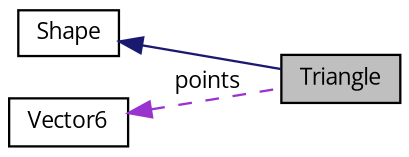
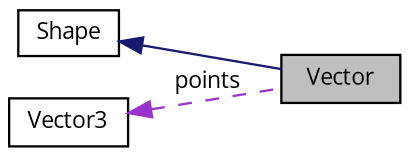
  digraph {
    fontname="Open Sans"
    rankdir=LR
    node [color=black fillcolor=white fontname="Open Sans" fontsize=10 shape=record style=filled]
    edge [dir=back fontname="Open Sans" fontsize=10 labelfontname=Helvetica labelfontsize=10]
-   n1 [fillcolor=grey75 fontcolor=black height=0.2 label=Triangle width=0.4]
+   n1 [fillcolor=grey75 fontcolor=black height=0.2 label=Vector width=0.4]
    n2 [height=0.2 label=Shape width=0.4]
-   n3 [height=0.2 label=Vector6 width=0.4]
+   n3 [height=0.2 label=Vector3 width=0.4]
    n2 -> n1 [color=midnightblue style=solid]
    n3 -> n1 [color=darkorchid3 label=" points" style=dashed]
  }
